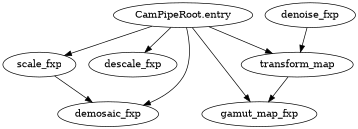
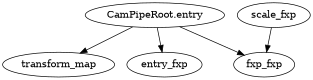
  strict digraph {
    "CamPipeRoot.entry"
-   gamut_map_fxp
    scale_fxp
    n4 [label=transform_map]
-   descale_fxp
-   demosaic_fxp
-   denoise_fxp
-   "CamPipeRoot.entry" -> gamut_map_fxp
-   "CamPipeRoot.entry" -> scale_fxp
+   descale_fxp [label=entry_fxp]
+   demosaic_fxp [label=fxp_fxp]
    "CamPipeRoot.entry" -> n4
    "CamPipeRoot.entry" -> descale_fxp
    "CamPipeRoot.entry" -> demosaic_fxp
    scale_fxp -> demosaic_fxp
-   n4 -> gamut_map_fxp
-   denoise_fxp -> n4
  }
